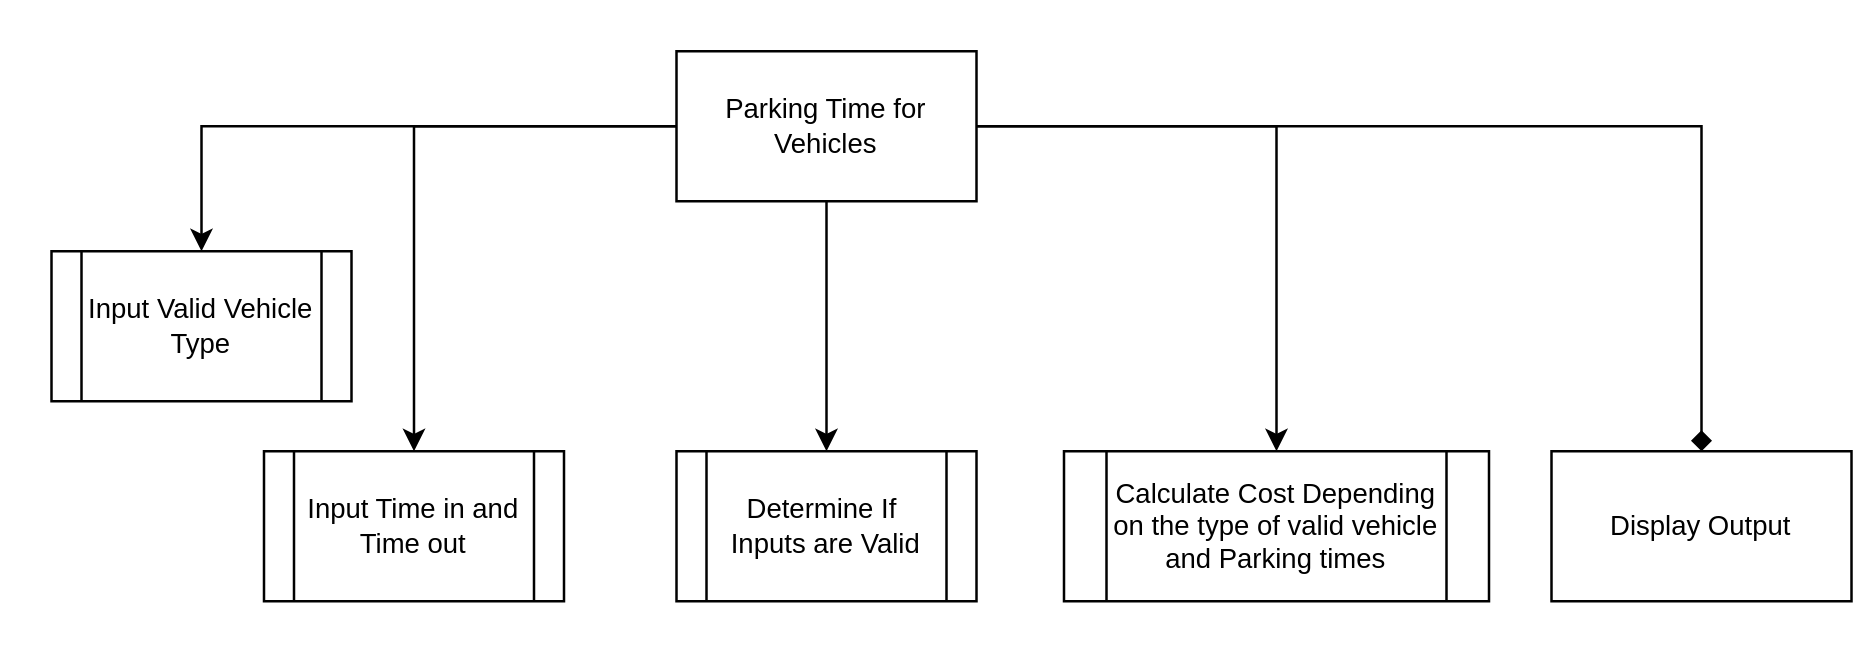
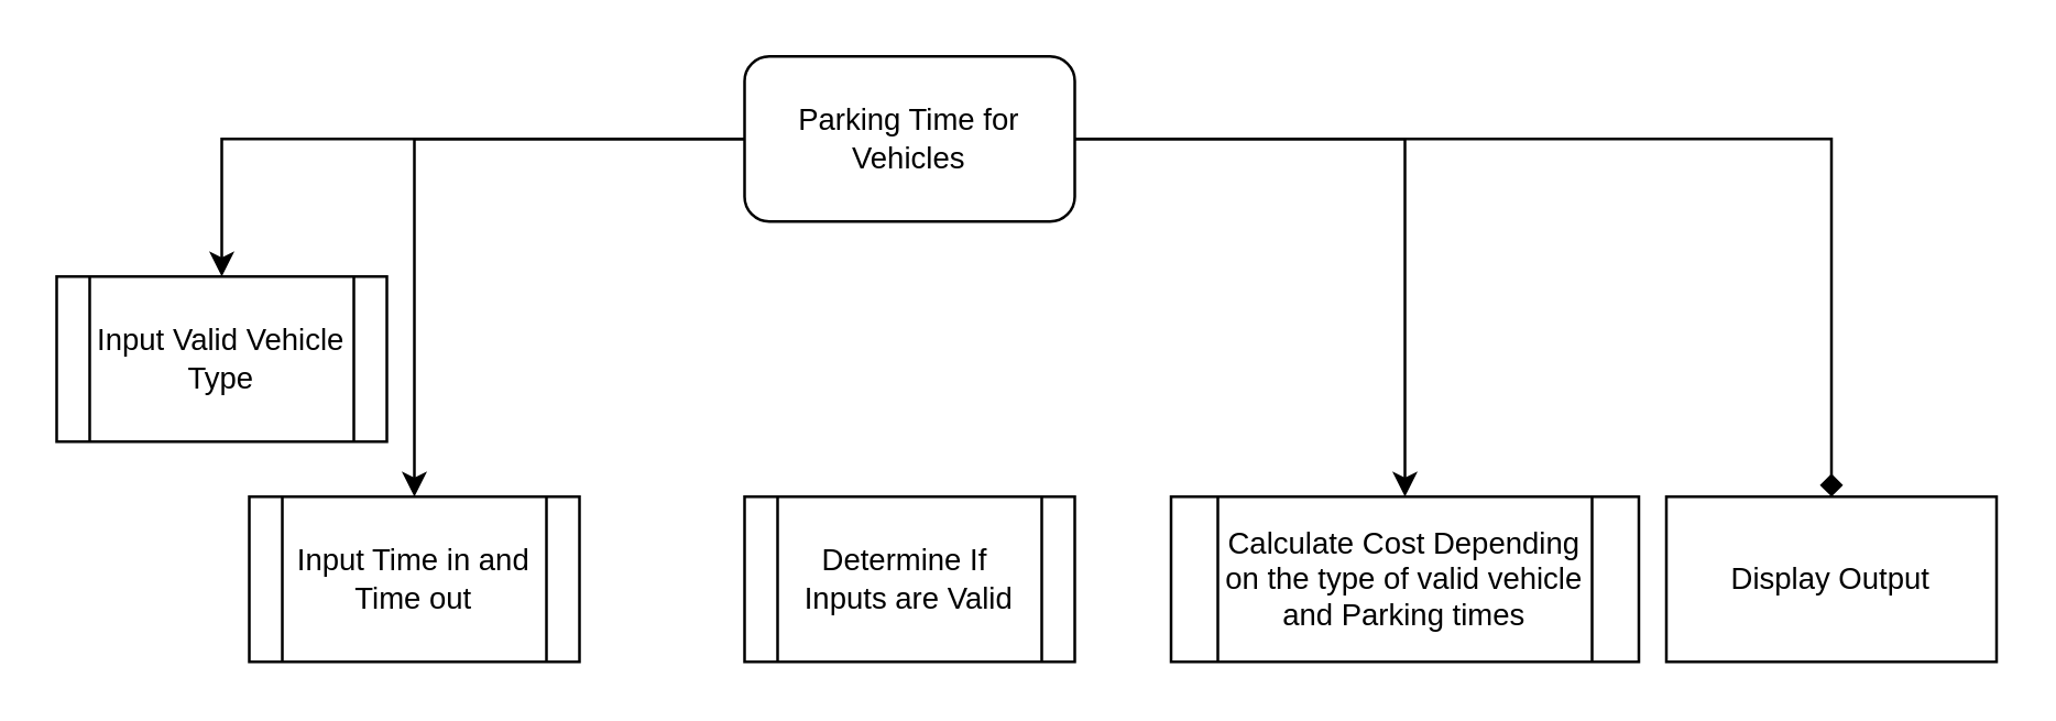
  <mxCell id="0" />
  <mxCell id="1" parent="0" />
  <mxCell id="2" value="" style="edgeStyle=orthogonalEdgeStyle;rounded=0;orthogonalLoop=1;jettySize=auto;html=1;fontSize=11;" parent="1" source="7" target="8" edge="1"><mxGeometry relative="1" as="geometry" /></mxCell>
  <mxCell id="3" value="" style="edgeStyle=orthogonalEdgeStyle;rounded=0;orthogonalLoop=1;jettySize=auto;html=1;fontSize=11;endArrow=diamond;" parent="1" source="7" target="10" edge="1"><mxGeometry relative="1" as="geometry" /></mxCell>
  <mxCell id="4" value="" style="edgeStyle=orthogonalEdgeStyle;rounded=0;orthogonalLoop=1;jettySize=auto;html=1;fontSize=11;" parent="1" source="7" target="9" edge="1"><mxGeometry relative="1" as="geometry" /></mxCell>
  <mxCell id="5" value="" style="edgeStyle=orthogonalEdgeStyle;rounded=0;orthogonalLoop=1;jettySize=auto;html=1;" parent="1" source="7" target="11" edge="1"><mxGeometry relative="1" as="geometry" /></mxCell>
- <mxCell id="6" value="" style="edgeStyle=orthogonalEdgeStyle;rounded=0;orthogonalLoop=1;jettySize=auto;html=1;" parent="1" source="7" target="12" edge="1"><mxGeometry relative="1" as="geometry" /></mxCell>
- <mxCell id="7" value="Parking Time for Vehicles" style="rounded=0;whiteSpace=wrap;html=1;fontSize=11;" parent="1" vertex="1"><mxGeometry x="270" y="20" width="120" height="60" as="geometry" /></mxCell>
+ <mxCell id="7" value="Parking Time for Vehicles" style="whiteSpace=wrap;html=1;fontSize=11;rounded=1;" parent="1" vertex="1"><mxGeometry x="270" y="20" width="120" height="60" as="geometry" /></mxCell>
  <mxCell id="8" value="Input Valid Vehicle Type" style="shape=process;whiteSpace=wrap;html=1;backgroundOutline=1;fontSize=11;" parent="1" vertex="1"><mxGeometry x="20" y="100" width="120" height="60" as="geometry" /></mxCell>
  <mxCell id="9" value="Calculate Cost Depending on the type of valid vehicle and Parking times" style="shape=process;whiteSpace=wrap;html=1;backgroundOutline=1;fontSize=11;" parent="1" vertex="1"><mxGeometry x="425" y="180" width="170" height="60" as="geometry" /></mxCell>
- <mxCell id="10" value="Display Output" style="rounded=0;whiteSpace=wrap;html=1;fontSize=11;" parent="1" vertex="1"><mxGeometry x="620" y="180" width="120" height="60" as="geometry" /></mxCell>
- <mxCell id="11" value="Input Time in and Time out" style="shape=process;whiteSpace=wrap;html=1;backgroundOutline=1;fontSize=11;" parent="1" vertex="1"><mxGeometry x="105" y="180" width="120" height="60" as="geometry" /></mxCell>
+ <mxCell id="10" value="Display Output" style="rounded=0;whiteSpace=wrap;html=1;fontSize=11;" parent="1" vertex="1"><mxGeometry x="605" y="180" width="120" height="60" as="geometry" /></mxCell>
+ <mxCell id="11" value="Input Time in and Time out" style="shape=process;whiteSpace=wrap;html=1;backgroundOutline=1;fontSize=11;" parent="1" vertex="1"><mxGeometry x="90" y="180" width="120" height="60" as="geometry" /></mxCell>
  <mxCell id="12" value="Determine If&amp;nbsp; Inputs are Valid" style="shape=process;whiteSpace=wrap;html=1;backgroundOutline=1;fontSize=11;" parent="1" vertex="1"><mxGeometry x="270" y="180" width="120" height="60" as="geometry" /></mxCell>
